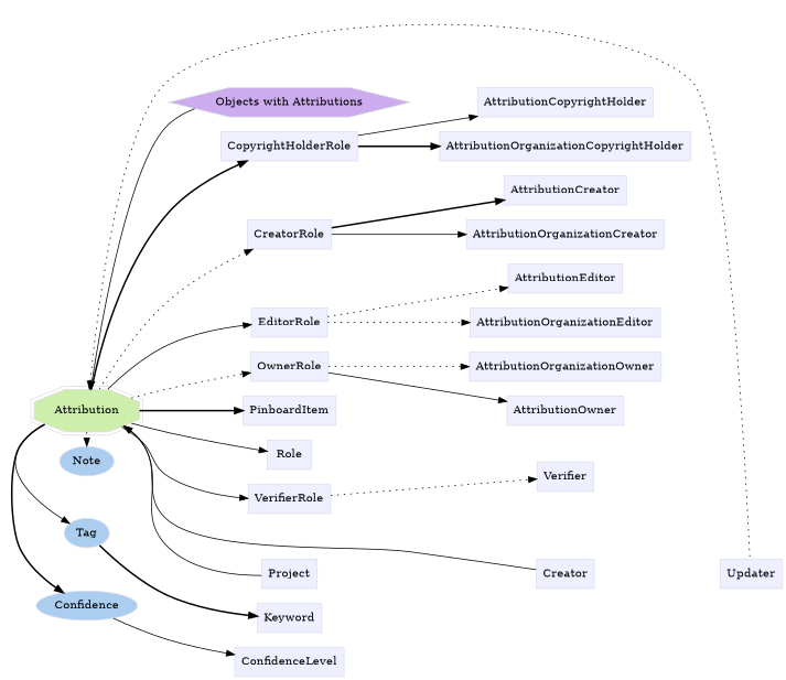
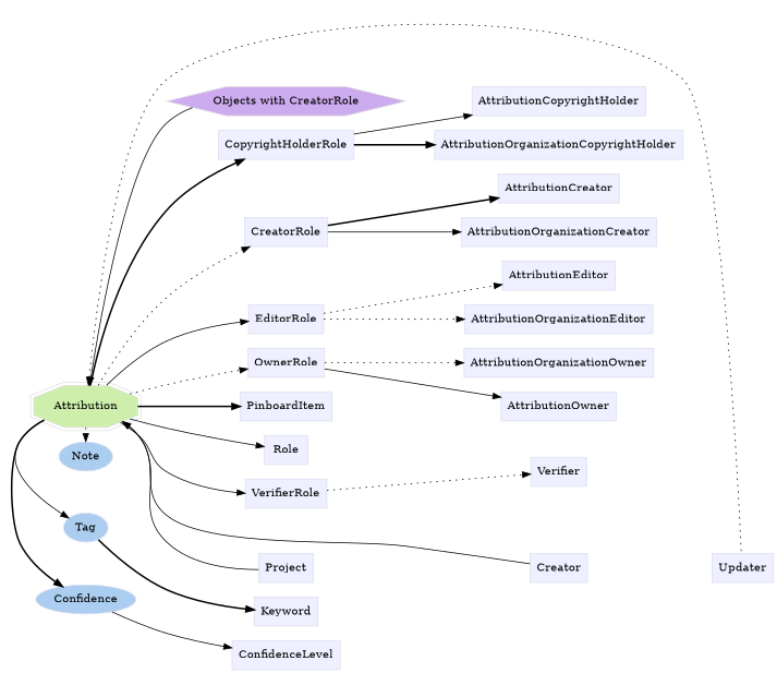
  digraph {
    rankdir=LR
    node [color="#dddeee" fillcolor="#eeefff" group=supporting shape=box style=filled]
    edge [style=solid]
    n1 [color="#dedede" fillcolor="#cdefab" group=target height=0.61111 label=Attribution shape=doubleoctagon width=1.6705]
    n2 [fillcolor="#abcdef" group=annotator height=0.5 label=Confidence shape=oval width=1.4833]
    n3 [fillcolor="#abcdef" group=annotator height=0.5 label=Tag shape=oval width=0.75]
    n4 [fillcolor="#abcdef" group=annotator height=0.5 label=Note shape=oval width=0.80088]
    n5 [height=0.5 label=CopyrightHolderRole width=1.8576]
    n6 [height=0.5 label=AttributionCopyrightHolder width=2.3368]
    n7 [height=0.5 label=CreatorRole width=1.1389]
    n8 [height=0.5 label=AttributionCreator width=1.6181]
    n9 [height=0.5 label=EditorRole width=1.0451]
    n10 [height=0.5 label=AttributionEditor width=1.5243]
    n11 [height=0.5 label=AttributionOrganizationCopyrightHolder width=3.316]
    n12 [height=0.5 label=AttributionOrganizationCreator width=2.5972]
    n13 [height=0.5 label=AttributionOrganizationEditor width=2.5035]
    n14 [height=0.5 label=OwnerRole width=1.0868]
    n15 [height=0.5 label=AttributionOrganizationOwner width=2.5451]
    n16 [height=0.5 label=AttributionOwner width=1.566]
    n17 [height=0.5 label=ConfidenceLevel width=1.5139]
    n18 [height=0.5 label=Keyword width=0.92014]
    n19 [height=0.5 label=PinboardItem width=1.2535]
    n20 [height=0.5 label=Role width=0.75]
    n21 [height=0.5 label=VerifierRole width=1.1493]
    n22 [height=0.5 label=Verifier width=0.79514]
    n23 [height=0.5 label=Creator width=0.78472]
    n24 [height=0.5 label=Project width=0.75347]
    n25 [height=0.5 label=Updater width=0.82639]
-   n26 [color="#dedede" fillcolor="#cdabef" group=polymorphic height=0.5 label="Objects with Attributions" shape=hexagon width=3.3544]
+   n26 [color="#dedede" fillcolor="#cdabef" group=polymorphic height=0.5 label="Objects with CreatorRole" shape=hexagon width=3.3544]
    subgraph sub_1 {
      rank=min
      n1
      n2
      n3
      n4
    }
    subgraph sub_2 {
    }
    subgraph sub_3 {
      n5
      n6
      n7
      n8
      n9
      n10
      n11
      n12
      n13
      n14
      n15
      n16
      n17
      n18
      n19
      n20
      n21
      n22
      n23
      n24
      n25
    }
    n1 -> n2 [style=bold]
    n1 -> n3
    n1 -> n4 [style=dotted]
    n1 -> n5 [style=bold]
    n1 -> n7 [style=dotted]
    n1 -> n9
    n1 -> n14 [style=dotted]
    n1 -> n19 [style=bold]
    n1 -> n20
    n1 -> n21
    n1 -> n23 [dir=back]
    n1 -> n24 [dir=back]
    n1 -> n25 [dir=back style=dotted]
    n1 -> n26 [dir=back]
    n2 -> n17
    n3 -> n18 [style=bold]
    n5 -> n6
    n5 -> n11 [style=bold]
    n7 -> n8 [style=bold]
    n7 -> n12
    n9 -> n10 [style=dotted]
    n9 -> n13 [style=dotted]
    n14 -> n15 [style=dotted]
    n14 -> n16
    n20 -> n22 [style=invis]
    n21 -> n22 [style=dotted]
    n23 -> n25 [style=invis]
    n24 -> n23 [style=invis]
  }
